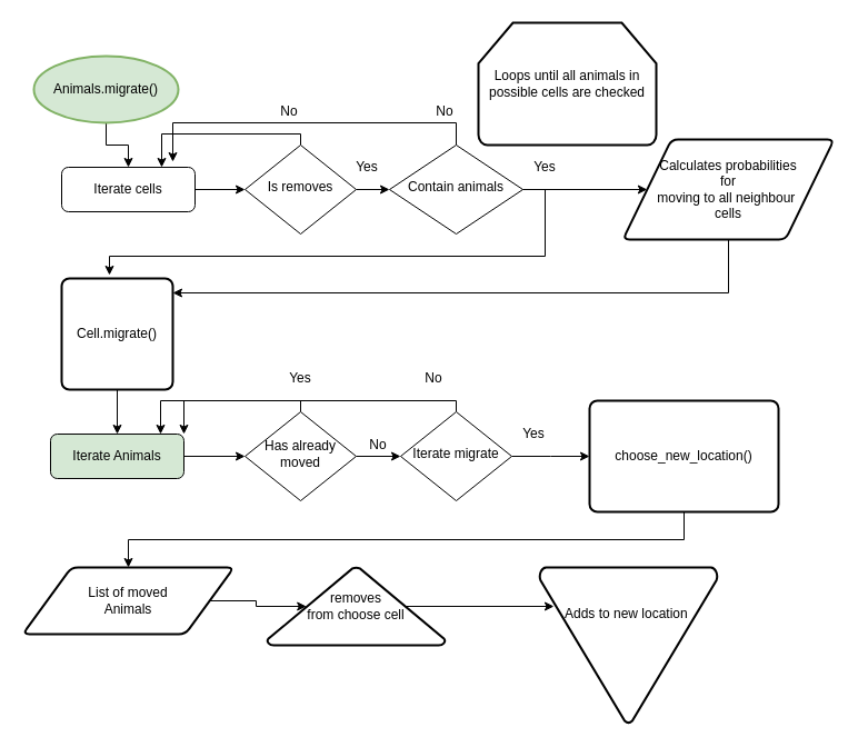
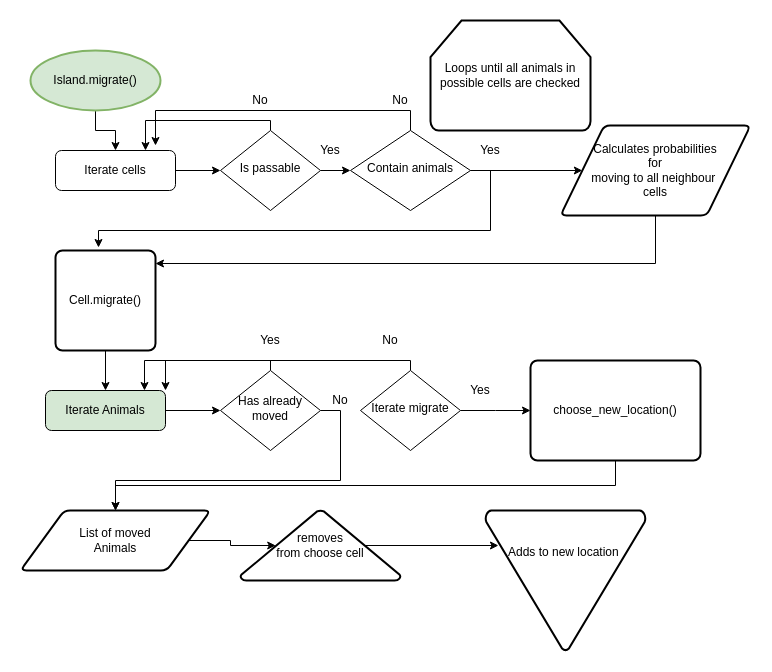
  <mxCell id="0" />
  <mxCell id="1" parent="0" />
  <mxCell id="2" style="edgeStyle=orthogonalEdgeStyle;rounded=0;orthogonalLoop=1;jettySize=auto;html=1;exitX=1;exitY=0.5;exitDx=0;exitDy=0;entryX=0;entryY=0.5;entryDx=0;entryDy=0;" edge="1" parent="1" source="3" target="6"><mxGeometry relative="1" as="geometry" /></mxCell>
  <mxCell id="3" value="Iterate cells" style="rounded=1;whiteSpace=wrap;html=1;fontSize=12;glass=0;strokeWidth=1;shadow=0;" parent="1" vertex="1"><mxGeometry x="55" y="150" width="120" height="40" as="geometry" /></mxCell>
  <mxCell id="4" style="edgeStyle=orthogonalEdgeStyle;rounded=0;orthogonalLoop=1;jettySize=auto;html=1;exitX=0.5;exitY=0;exitDx=0;exitDy=0;entryX=0.75;entryY=0;entryDx=0;entryDy=0;" edge="1" parent="1" source="6" target="3"><mxGeometry relative="1" as="geometry"><Array as="points"><mxPoint x="270" y="120" /><mxPoint x="145" y="120" /></Array></mxGeometry></mxCell>
  <mxCell id="5" style="edgeStyle=orthogonalEdgeStyle;rounded=0;orthogonalLoop=1;jettySize=auto;html=1;exitX=1;exitY=0.5;exitDx=0;exitDy=0;entryX=0;entryY=0.5;entryDx=0;entryDy=0;" edge="1" parent="1" source="6" target="10"><mxGeometry relative="1" as="geometry" /></mxCell>
- <mxCell id="6" value="Is removes" style="rhombus;whiteSpace=wrap;html=1;shadow=0;fontFamily=Helvetica;fontSize=12;align=center;strokeWidth=1;spacing=6;spacingTop=-4;" parent="1" vertex="1"><mxGeometry x="220" y="130" width="100" height="80" as="geometry" /></mxCell>
+ <mxCell id="6" value="Is passable" style="rhombus;whiteSpace=wrap;html=1;shadow=0;fontFamily=Helvetica;fontSize=12;align=center;strokeWidth=1;spacing=6;spacingTop=-4;" parent="1" vertex="1"><mxGeometry x="220" y="130" width="100" height="80" as="geometry" /></mxCell>
  <mxCell id="7" style="edgeStyle=orthogonalEdgeStyle;rounded=0;orthogonalLoop=1;jettySize=auto;html=1;exitX=0.5;exitY=0;exitDx=0;exitDy=0;" edge="1" parent="1" source="10"><mxGeometry relative="1" as="geometry"><mxPoint x="155" y="145" as="targetPoint" /><Array as="points"><mxPoint x="410" y="110" /><mxPoint x="155" y="110" /></Array></mxGeometry></mxCell>
  <mxCell id="8" style="edgeStyle=orthogonalEdgeStyle;rounded=0;orthogonalLoop=1;jettySize=auto;html=1;entryX=0;entryY=0.5;entryDx=0;entryDy=0;" edge="1" parent="1" source="10" target="17"><mxGeometry relative="1" as="geometry"><mxPoint x="560" y="170" as="targetPoint" /></mxGeometry></mxCell>
  <mxCell id="9" style="edgeStyle=orthogonalEdgeStyle;rounded=0;orthogonalLoop=1;jettySize=auto;html=1;exitX=1;exitY=0.5;exitDx=0;exitDy=0;entryX=0.43;entryY=-0.03;entryDx=0;entryDy=0;entryPerimeter=0;" edge="1" parent="1" source="10" target="20"><mxGeometry relative="1" as="geometry"><mxPoint x="60" y="250" as="targetPoint" /></mxGeometry></mxCell>
  <mxCell id="10" value="Contain animals" style="rhombus;whiteSpace=wrap;html=1;shadow=0;fontFamily=Helvetica;fontSize=12;align=center;strokeWidth=1;spacing=6;spacingTop=-4;" parent="1" vertex="1"><mxGeometry x="350" y="130" width="120" height="80" as="geometry" /></mxCell>
  <mxCell id="11" style="edgeStyle=orthogonalEdgeStyle;rounded=0;orthogonalLoop=1;jettySize=auto;html=1;exitX=0.5;exitY=1;exitDx=0;exitDy=0;exitPerimeter=0;entryX=0.5;entryY=0;entryDx=0;entryDy=0;" edge="1" parent="1" source="12" target="3"><mxGeometry relative="1" as="geometry" /></mxCell>
- <mxCell id="12" value="Animals.migrate()" style="strokeWidth=2;html=1;shape=mxgraph.flowchart.start_1;whiteSpace=wrap;fillColor=#d5e8d4;strokeColor=#82b366;" vertex="1" parent="1"><mxGeometry x="30" y="50" width="130" height="60" as="geometry" /></mxCell>
+ <mxCell id="12" value="Island.migrate()" style="strokeWidth=2;html=1;shape=mxgraph.flowchart.start_1;whiteSpace=wrap;fillColor=#d5e8d4;strokeColor=#82b366;" vertex="1" parent="1"><mxGeometry x="30" y="50" width="130" height="60" as="geometry" /></mxCell>
  <mxCell id="13" value="No" style="text;html=1;strokeColor=none;fillColor=none;align=center;verticalAlign=middle;whiteSpace=wrap;rounded=0;" vertex="1" parent="1"><mxGeometry x="380" y="90" width="40" height="20" as="geometry" /></mxCell>
  <mxCell id="14" value="No" style="text;html=1;strokeColor=none;fillColor=none;align=center;verticalAlign=middle;whiteSpace=wrap;rounded=0;" vertex="1" parent="1"><mxGeometry x="240" y="90" width="40" height="20" as="geometry" /></mxCell>
  <mxCell id="15" value="Yes" style="text;html=1;strokeColor=none;fillColor=none;align=center;verticalAlign=middle;whiteSpace=wrap;rounded=0;" vertex="1" parent="1"><mxGeometry x="310" y="140" width="40" height="20" as="geometry" /></mxCell>
  <mxCell id="16" style="edgeStyle=orthogonalEdgeStyle;rounded=0;orthogonalLoop=1;jettySize=auto;html=1;entryX=1;entryY=0.13;entryDx=0;entryDy=0;entryPerimeter=0;" edge="1" parent="1" source="17" target="20"><mxGeometry relative="1" as="geometry"><mxPoint x="500" y="240" as="targetPoint" /><Array as="points"><mxPoint x="655" y="263" /></Array></mxGeometry></mxCell>
  <mxCell id="17" value="Calculates probabilities &lt;br&gt;for&lt;br&gt;moving to all neighbour&amp;nbsp;&lt;br&gt;cells" style="shape=parallelogram;html=1;strokeWidth=2;perimeter=parallelogramPerimeter;whiteSpace=wrap;rounded=1;arcSize=12;size=0.23;" vertex="1" parent="1"><mxGeometry x="560" y="125" width="190" height="90" as="geometry" /></mxCell>
  <mxCell id="18" value="Yes" style="text;html=1;strokeColor=none;fillColor=none;align=center;verticalAlign=middle;whiteSpace=wrap;rounded=0;" vertex="1" parent="1"><mxGeometry x="470" y="140" width="40" height="20" as="geometry" /></mxCell>
  <mxCell id="19" value="" style="edgeStyle=orthogonalEdgeStyle;rounded=0;orthogonalLoop=1;jettySize=auto;html=1;" edge="1" parent="1" source="20" target="24"><mxGeometry relative="1" as="geometry" /></mxCell>
  <mxCell id="20" value="Cell.migrate()" style="rounded=1;whiteSpace=wrap;html=1;absoluteArcSize=1;arcSize=14;strokeWidth=2;" vertex="1" parent="1"><mxGeometry x="55" y="250" width="100" height="100" as="geometry" /></mxCell>
  <mxCell id="21" value="" style="edgeStyle=orthogonalEdgeStyle;rounded=0;orthogonalLoop=1;jettySize=auto;html=1;entryX=0.22;entryY=0.5;entryDx=0;entryDy=0;entryPerimeter=0;" edge="1" parent="1" source="22" target="38"><mxGeometry relative="1" as="geometry" /></mxCell>
  <mxCell id="22" value="List of moved&lt;br&gt;Animals" style="shape=parallelogram;html=1;strokeWidth=2;perimeter=parallelogramPerimeter;whiteSpace=wrap;rounded=1;arcSize=12;size=0.23;" vertex="1" parent="1"><mxGeometry x="20" y="510" width="190" height="60" as="geometry" /></mxCell>
  <mxCell id="23" style="edgeStyle=orthogonalEdgeStyle;rounded=0;orthogonalLoop=1;jettySize=auto;html=1;exitX=1;exitY=0.5;exitDx=0;exitDy=0;entryX=0;entryY=0.5;entryDx=0;entryDy=0;" edge="1" parent="1" source="24" target="30"><mxGeometry relative="1" as="geometry" /></mxCell>
  <mxCell id="24" value="Iterate Animals" style="rounded=1;whiteSpace=wrap;html=1;fontSize=12;glass=0;strokeWidth=1;shadow=0;fillColor=#d5e8d4;" vertex="1" parent="1"><mxGeometry x="45" y="390" width="120" height="40" as="geometry" /></mxCell>
  <mxCell id="25" style="edgeStyle=orthogonalEdgeStyle;rounded=0;orthogonalLoop=1;jettySize=auto;html=1;exitX=0.5;exitY=0;exitDx=0;exitDy=0;entryX=0.825;entryY=0;entryDx=0;entryDy=0;entryPerimeter=0;" edge="1" parent="1" source="27" target="24"><mxGeometry relative="1" as="geometry"><Array as="points"><mxPoint x="410" y="360" /><mxPoint x="144" y="360" /></Array></mxGeometry></mxCell>
  <mxCell id="26" style="edgeStyle=orthogonalEdgeStyle;rounded=0;orthogonalLoop=1;jettySize=auto;html=1;exitX=1;exitY=0.5;exitDx=0;exitDy=0;" edge="1" parent="1" source="27"><mxGeometry relative="1" as="geometry"><mxPoint x="530" y="410" as="targetPoint" /></mxGeometry></mxCell>
  <mxCell id="27" value="Iterate migrate" style="rhombus;whiteSpace=wrap;html=1;shadow=0;fontFamily=Helvetica;fontSize=12;align=center;strokeWidth=1;spacing=6;spacingTop=-4;" vertex="1" parent="1"><mxGeometry x="360" y="370" width="100" height="80" as="geometry" /></mxCell>
- <mxCell id="28" style="edgeStyle=orthogonalEdgeStyle;rounded=0;orthogonalLoop=1;jettySize=auto;html=1;exitX=1;exitY=0.5;exitDx=0;exitDy=0;" edge="1" parent="1" source="30" target="27"><mxGeometry relative="1" as="geometry" /></mxCell>
+ <mxCell id="28" style="edgeStyle=orthogonalEdgeStyle;rounded=0;orthogonalLoop=1;jettySize=auto;html=1;exitX=1;exitY=0.5;exitDx=0;exitDy=0;" edge="1" parent="1" source="30" target="22"><mxGeometry relative="1" as="geometry" /></mxCell>
  <mxCell id="29" style="edgeStyle=orthogonalEdgeStyle;rounded=0;orthogonalLoop=1;jettySize=auto;html=1;exitX=0.5;exitY=0;exitDx=0;exitDy=0;entryX=1;entryY=0;entryDx=0;entryDy=0;" edge="1" parent="1" source="30" target="24"><mxGeometry relative="1" as="geometry"><Array as="points"><mxPoint x="270" y="360" /><mxPoint x="165" y="360" /></Array></mxGeometry></mxCell>
  <mxCell id="30" value="Has already moved" style="rhombus;whiteSpace=wrap;html=1;shadow=0;fontFamily=Helvetica;fontSize=12;align=center;strokeWidth=1;spacing=6;spacingTop=-4;" vertex="1" parent="1"><mxGeometry x="220" y="370" width="100" height="80" as="geometry" /></mxCell>
  <mxCell id="31" value="Yes" style="text;html=1;strokeColor=none;fillColor=none;align=center;verticalAlign=middle;whiteSpace=wrap;rounded=0;" vertex="1" parent="1"><mxGeometry x="250" y="330" width="40" height="20" as="geometry" /></mxCell>
  <mxCell id="32" value="No" style="text;html=1;strokeColor=none;fillColor=none;align=center;verticalAlign=middle;whiteSpace=wrap;rounded=0;" vertex="1" parent="1"><mxGeometry x="370" y="330" width="40" height="20" as="geometry" /></mxCell>
  <mxCell id="33" value="No" style="text;html=1;strokeColor=none;fillColor=none;align=center;verticalAlign=middle;whiteSpace=wrap;rounded=0;" vertex="1" parent="1"><mxGeometry x="320" y="390" width="40" height="20" as="geometry" /></mxCell>
  <mxCell id="34" value="Yes" style="text;html=1;strokeColor=none;fillColor=none;align=center;verticalAlign=middle;whiteSpace=wrap;rounded=0;" vertex="1" parent="1"><mxGeometry x="460" y="380" width="40" height="20" as="geometry" /></mxCell>
  <mxCell id="35" style="edgeStyle=orthogonalEdgeStyle;rounded=0;orthogonalLoop=1;jettySize=auto;html=1;exitX=0.5;exitY=1;exitDx=0;exitDy=0;entryX=0.5;entryY=0;entryDx=0;entryDy=0;" edge="1" parent="1" source="36" target="22"><mxGeometry relative="1" as="geometry" /></mxCell>
  <mxCell id="36" value="choose_new_location()" style="rounded=1;whiteSpace=wrap;html=1;absoluteArcSize=1;arcSize=14;strokeWidth=2;" vertex="1" parent="1"><mxGeometry x="530" y="360" width="170" height="100" as="geometry" /></mxCell>
  <mxCell id="37" style="edgeStyle=orthogonalEdgeStyle;rounded=0;orthogonalLoop=1;jettySize=auto;html=1;exitX=0.78;exitY=0.5;exitDx=0;exitDy=0;exitPerimeter=0;entryX=0.081;entryY=0.25;entryDx=0;entryDy=0;entryPerimeter=0;" edge="1" parent="1" source="38" target="39"><mxGeometry relative="1" as="geometry" /></mxCell>
  <mxCell id="38" value="removes&lt;br&gt;from choose cell" style="strokeWidth=2;html=1;shape=mxgraph.flowchart.extract_or_measurement;whiteSpace=wrap;" vertex="1" parent="1"><mxGeometry x="240" y="510" width="160" height="70" as="geometry" /></mxCell>
  <mxCell id="39" value="Adds to new location&amp;nbsp;&lt;br&gt;&lt;br&gt;&lt;br&gt;&lt;br&gt;&lt;br&gt;" style="strokeWidth=2;html=1;shape=mxgraph.flowchart.merge_or_storage;whiteSpace=wrap;" vertex="1" parent="1"><mxGeometry x="485" y="510" width="160" height="140" as="geometry" /></mxCell>
  <mxCell id="40" value="Loops until all animals in possible cells are checked" style="strokeWidth=2;html=1;shape=mxgraph.flowchart.loop_limit;whiteSpace=wrap;" vertex="1" parent="1"><mxGeometry x="430" y="20" width="160" height="110" as="geometry" /></mxCell>
